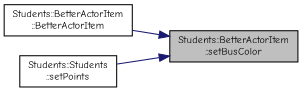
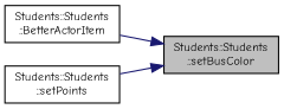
  digraph {
    fontname="Comic Neue"
    rankdir=RL
    node [color=black fillcolor=white fontname="Comic Neue" fontsize=10 shape=record style=filled]
    edge [color=midnightblue dir=back fontname="Comic Neue" fontsize=10 labelfontname=Helvetica labelfontsize=10 style=solid]
-   n1 [fillcolor=grey75 fontcolor=black height=0.2 label="Students::BetterActorItem\l::setBusColor" width=0.4]
-   n2 [height=0.2 label="Students::BetterActorItem\l::BetterActorItem" width=0.4]
+   n1 [fillcolor=grey75 fontcolor=black height=0.2 label="Students::Students\l::setBusColor" width=0.4]
+   n2 [height=0.2 label="Students::Students\l::BetterActorItem" width=0.4]
    n3 [height=0.2 label="Students::Students\l::setPoints" width=0.4]
    n1 -> n2
    n1 -> n3
  }
